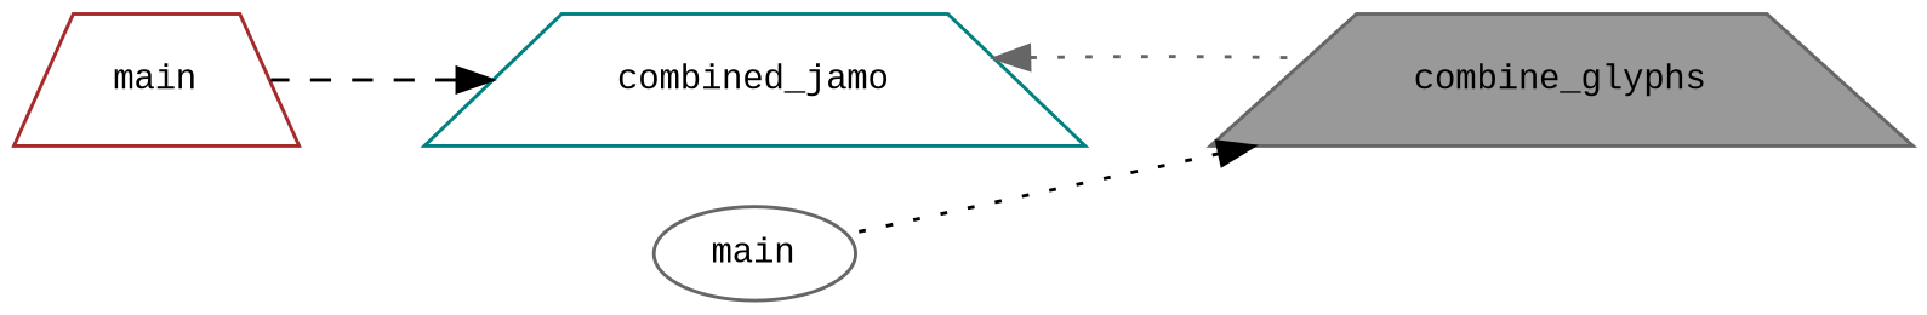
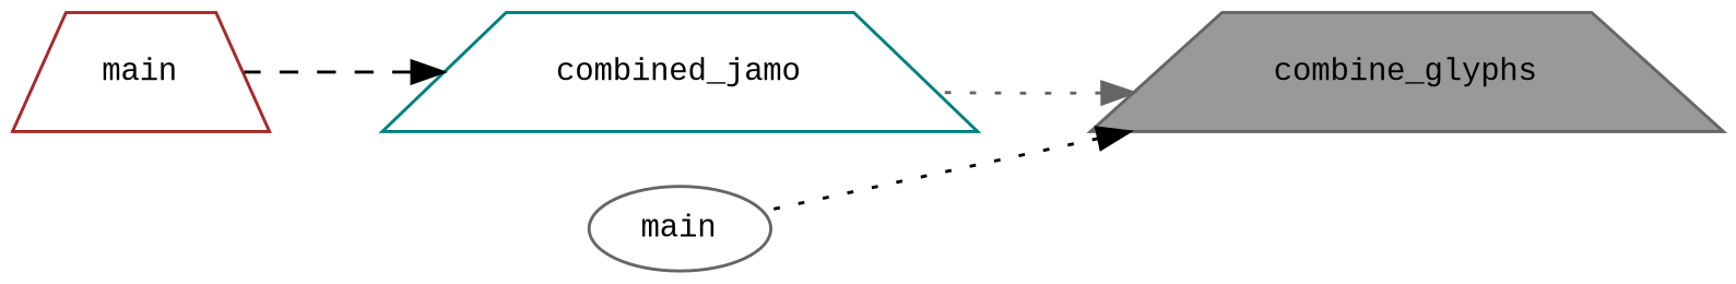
  digraph {
    rankdir=RL
    fontname="Liberation Mono"
    node [color=gray40 fillcolor=white fontname="Liberation Mono" fontsize=10 shape=trapezium style=filled]
    edge [color=black dir=back fontname="Liberation Mono" fontsize=10 labelfontname=Helvetica labelfontsize=10 style=dotted]
    n1 [fillcolor=grey60 fontcolor=black height=0.2 label=combine_glyphs width=0.4]
    n2 [color=teal height=0.2 label=combined_jamo width=0.4]
    n3 [height=0.2 label=main shape=ellipse width=0.4]
    n4 [color=brown height=0.2 label=main width=0.4]
-   n2 -> n1 [color=gray40]
+   n1 -> n2 [color=gray40]
    n1 -> n3
    n2 -> n4 [style=dashed]
  }
